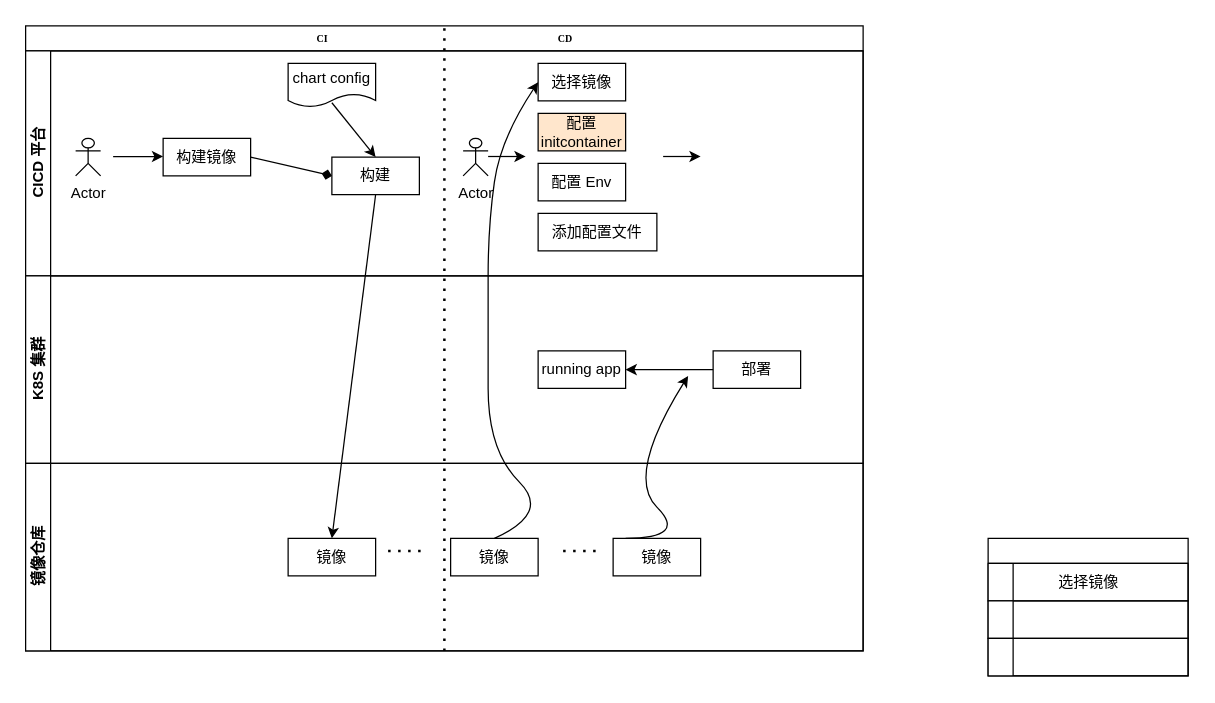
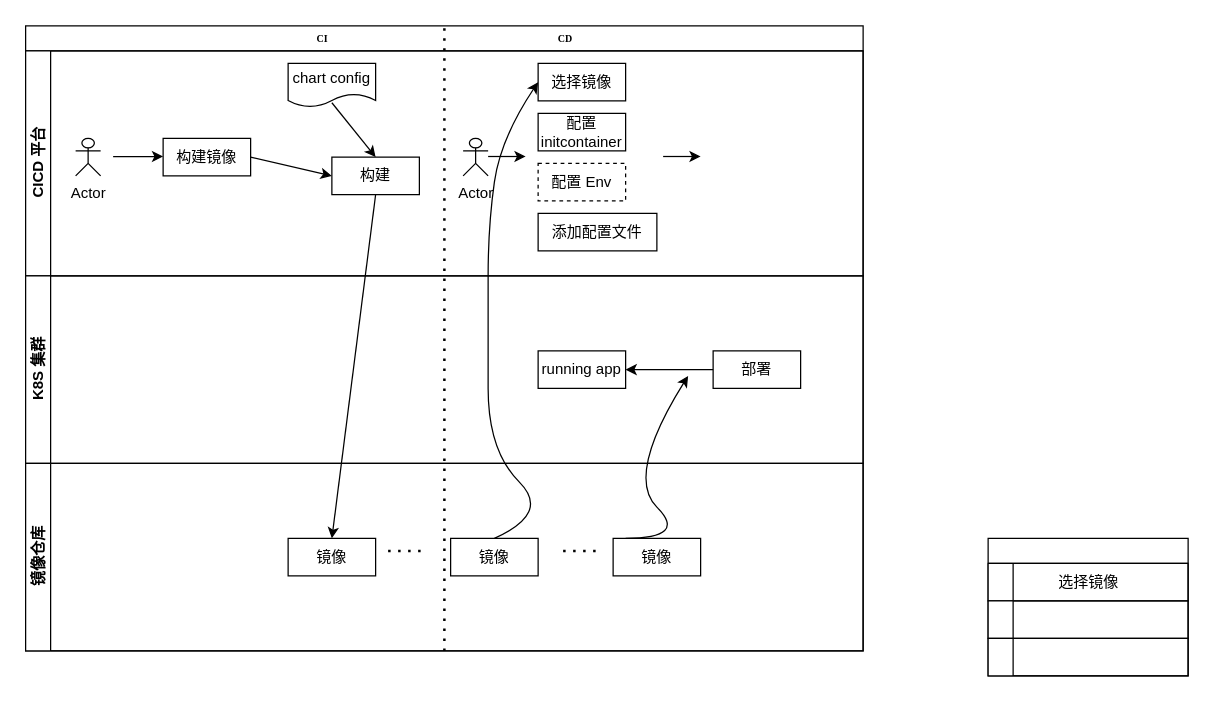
  <mxCell id="0" />
  <mxCell id="1" parent="0" />
  <mxCell id="2" value="CI&amp;nbsp; &amp;nbsp; &amp;nbsp; &amp;nbsp; &amp;nbsp; &amp;nbsp; &amp;nbsp; &amp;nbsp; &amp;nbsp; &amp;nbsp; &amp;nbsp; &amp;nbsp; &amp;nbsp; &amp;nbsp; &amp;nbsp; &amp;nbsp; &amp;nbsp; &amp;nbsp; &amp;nbsp; &amp;nbsp; &amp;nbsp; &amp;nbsp; &amp;nbsp; &amp;nbsp; &amp;nbsp; &amp;nbsp; &amp;nbsp; &amp;nbsp; &amp;nbsp; &amp;nbsp; &amp;nbsp; &amp;nbsp; &amp;nbsp; &amp;nbsp; &amp;nbsp; &amp;nbsp; &amp;nbsp; &amp;nbsp; &amp;nbsp; &amp;nbsp; &amp;nbsp; &amp;nbsp; &amp;nbsp; &amp;nbsp; &amp;nbsp; &amp;nbsp; CD" style="swimlane;html=1;childLayout=stackLayout;horizontal=1;startSize=20;horizontalStack=0;rounded=0;shadow=0;labelBackgroundColor=none;strokeWidth=1;fontFamily=Verdana;fontSize=8;align=center;" parent="1" vertex="1"><mxGeometry x="20" y="20" width="670" height="500" as="geometry" /></mxCell>
  <mxCell id="3" value="CICD 平台" style="swimlane;html=1;startSize=20;horizontal=0;" parent="2" vertex="1"><mxGeometry y="20" width="670" height="180" as="geometry" /></mxCell>
  <mxCell id="4" value="Actor" style="shape=umlActor;verticalLabelPosition=bottom;verticalAlign=top;html=1;outlineConnect=0;" parent="3" vertex="1"><mxGeometry x="40" y="70" width="20" height="30" as="geometry" /></mxCell>
  <mxCell id="5" value="构建镜像" style="rounded=0;whiteSpace=wrap;html=1;" parent="3" vertex="1"><mxGeometry x="110" y="70" width="70" height="30" as="geometry" /></mxCell>
  <mxCell id="6" value="" style="endArrow=classic;html=1;rounded=0;" parent="3" edge="1"><mxGeometry width="50" height="50" relative="1" as="geometry"><mxPoint x="70" y="84.5" as="sourcePoint" /><mxPoint x="110" y="84.5" as="targetPoint" /><Array as="points" /></mxGeometry></mxCell>
  <mxCell id="7" value="Actor" style="shape=umlActor;verticalLabelPosition=bottom;verticalAlign=top;html=1;outlineConnect=0;" parent="3" vertex="1"><mxGeometry x="350" y="70" width="20" height="30" as="geometry" /></mxCell>
  <mxCell id="8" value="chart config" style="shape=document;whiteSpace=wrap;html=1;boundedLbl=1;" parent="3" vertex="1"><mxGeometry x="210" y="10" width="70" height="35" as="geometry" /></mxCell>
  <mxCell id="9" value="构建" style="rounded=0;whiteSpace=wrap;html=1;" parent="3" vertex="1"><mxGeometry x="245" y="85" width="70" height="30" as="geometry" /></mxCell>
- <mxCell id="10" value="" style="endArrow=diamond;html=1;rounded=0;exitX=1;exitY=0.5;exitDx=0;exitDy=0;entryX=0;entryY=0.5;entryDx=0;entryDy=0;" parent="3" source="5" target="9" edge="1"><mxGeometry width="50" height="50" relative="1" as="geometry"><mxPoint x="210" y="130" as="sourcePoint" /><mxPoint x="250" y="130" as="targetPoint" /><Array as="points" /></mxGeometry></mxCell>
+ <mxCell id="10" value="" style="endArrow=classic;html=1;rounded=0;exitX=1;exitY=0.5;exitDx=0;exitDy=0;entryX=0;entryY=0.5;entryDx=0;entryDy=0;" parent="3" source="5" target="9" edge="1"><mxGeometry width="50" height="50" relative="1" as="geometry"><mxPoint x="210" y="130" as="sourcePoint" /><mxPoint x="250" y="130" as="targetPoint" /><Array as="points" /></mxGeometry></mxCell>
  <mxCell id="11" value="" style="endArrow=classic;html=1;rounded=0;exitX=0.5;exitY=0.9;exitDx=0;exitDy=0;exitPerimeter=0;entryX=0.5;entryY=0;entryDx=0;entryDy=0;" parent="3" source="8" target="9" edge="1"><mxGeometry width="50" height="50" relative="1" as="geometry"><mxPoint x="300" y="220" as="sourcePoint" /><mxPoint x="340" y="220" as="targetPoint" /><Array as="points" /></mxGeometry></mxCell>
  <mxCell id="12" value="选择镜像" style="rounded=0;whiteSpace=wrap;html=1;" parent="3" vertex="1"><mxGeometry x="410" y="10" width="70" height="30" as="geometry" /></mxCell>
- <mxCell id="13" value="配置initcontainer" style="rounded=0;whiteSpace=wrap;html=1;fillColor=#ffe6cc;" parent="3" vertex="1"><mxGeometry x="410" y="50" width="70" height="30" as="geometry" /></mxCell>
- <mxCell id="14" value="配置 Env" style="rounded=0;whiteSpace=wrap;html=1;" parent="3" vertex="1"><mxGeometry x="410" y="90" width="70" height="30" as="geometry" /></mxCell>
+ <mxCell id="13" value="配置initcontainer" style="rounded=0;whiteSpace=wrap;html=1;" parent="3" vertex="1"><mxGeometry x="410" y="50" width="70" height="30" as="geometry" /></mxCell>
+ <mxCell id="14" value="配置 Env" style="rounded=0;whiteSpace=wrap;html=1;dashed=1;" parent="3" vertex="1"><mxGeometry x="410" y="90" width="70" height="30" as="geometry" /></mxCell>
  <mxCell id="15" value="添加配置文件" style="rounded=0;whiteSpace=wrap;html=1;" vertex="1" parent="3"><mxGeometry x="410" y="130" width="95" height="30" as="geometry" /></mxCell>
  <mxCell id="16" value="" style="endArrow=classic;html=1;rounded=0;" edge="1" parent="3"><mxGeometry width="50" height="50" relative="1" as="geometry"><mxPoint x="370" y="84.5" as="sourcePoint" /><mxPoint x="400" y="84.5" as="targetPoint" /></mxGeometry></mxCell>
  <mxCell id="17" value="" style="endArrow=classic;html=1;rounded=0;" edge="1" parent="3"><mxGeometry width="50" height="50" relative="1" as="geometry"><mxPoint x="510" y="84.5" as="sourcePoint" /><mxPoint x="540" y="84.5" as="targetPoint" /></mxGeometry></mxCell>
  <mxCell id="18" value="K8S 集群" style="swimlane;html=1;startSize=20;horizontal=0;" parent="2" vertex="1"><mxGeometry y="200" width="670" height="150" as="geometry" /></mxCell>
  <mxCell id="19" value="" style="endArrow=classic;html=1;rounded=0;exitX=0.5;exitY=1;exitDx=0;exitDy=0;" parent="18" edge="1" source="9"><mxGeometry width="50" height="50" relative="1" as="geometry"><mxPoint x="244.5" y="-50" as="sourcePoint" /><mxPoint x="245" y="210" as="targetPoint" /></mxGeometry></mxCell>
  <mxCell id="20" value="部署" style="rounded=0;whiteSpace=wrap;html=1;" vertex="1" parent="18"><mxGeometry x="550" y="60" width="70" height="30" as="geometry" /></mxCell>
  <mxCell id="21" value="running app" style="rounded=0;whiteSpace=wrap;html=1;" vertex="1" parent="18"><mxGeometry x="410" y="60" width="70" height="30" as="geometry" /></mxCell>
  <mxCell id="22" value="" style="endArrow=classic;html=1;rounded=0;exitX=0;exitY=0.5;exitDx=0;exitDy=0;entryX=1;entryY=0.5;entryDx=0;entryDy=0;" edge="1" parent="18" source="20" target="21"><mxGeometry width="50" height="50" relative="1" as="geometry"><mxPoint x="430" y="280" as="sourcePoint" /><mxPoint x="480" y="230" as="targetPoint" /></mxGeometry></mxCell>
  <mxCell id="23" value="镜像仓库" style="swimlane;html=1;startSize=20;horizontal=0;" parent="2" vertex="1"><mxGeometry y="350" width="670" height="150" as="geometry" /></mxCell>
  <mxCell id="24" value="镜像" style="rounded=0;whiteSpace=wrap;html=1;" parent="23" vertex="1"><mxGeometry x="210" y="60" width="70" height="30" as="geometry" /></mxCell>
  <mxCell id="25" value="镜像" style="rounded=0;whiteSpace=wrap;html=1;" vertex="1" parent="23"><mxGeometry x="340" y="60" width="70" height="30" as="geometry" /></mxCell>
  <mxCell id="26" value="镜像" style="rounded=0;whiteSpace=wrap;html=1;" vertex="1" parent="23"><mxGeometry x="470" y="60" width="70" height="30" as="geometry" /></mxCell>
  <mxCell id="27" value="" style="curved=1;endArrow=classic;html=1;" edge="1" parent="23"><mxGeometry width="50" height="50" relative="1" as="geometry"><mxPoint x="480" y="60" as="sourcePoint" /><mxPoint x="530" y="-70" as="targetPoint" /><Array as="points"><mxPoint x="530" y="60" /><mxPoint x="480" y="10" /></Array></mxGeometry></mxCell>
  <mxCell id="28" value="" style="curved=1;endArrow=classic;html=1;exitX=0.5;exitY=0;exitDx=0;exitDy=0;entryX=0;entryY=0.5;entryDx=0;entryDy=0;" edge="1" parent="2" source="25" target="12"><mxGeometry width="50" height="50" relative="1" as="geometry"><mxPoint x="370" y="390" as="sourcePoint" /><mxPoint x="400" y="40" as="targetPoint" /><Array as="points"><mxPoint x="420" y="390" /><mxPoint x="370" y="340" /><mxPoint x="370" y="240" /><mxPoint x="370" y="160" /><mxPoint x="380" y="90" /></Array></mxGeometry></mxCell>
  <mxCell id="29" value="" style="endArrow=none;dashed=1;html=1;dashPattern=1 3;strokeWidth=2;entryX=0.5;entryY=0;entryDx=0;entryDy=0;exitX=0.5;exitY=1;exitDx=0;exitDy=0;" edge="1" parent="2" source="23" target="2"><mxGeometry width="50" height="50" relative="1" as="geometry"><mxPoint x="430" y="380" as="sourcePoint" /><mxPoint x="480" y="330" as="targetPoint" /></mxGeometry></mxCell>
  <mxCell id="30" value="" style="swimlane;childLayout=stackLayout;resizeParent=1;resizeParentMax=0;horizontal=1;startSize=20;horizontalStack=0;html=1;" parent="1" vertex="1"><mxGeometry x="790" y="430" width="160" height="110" as="geometry" /></mxCell>
  <mxCell id="31" value="" style="swimlane;startSize=20;horizontal=0;html=1;" parent="30" vertex="1"><mxGeometry y="20" width="160" height="30" as="geometry" /></mxCell>
  <mxCell id="32" value="选择镜像" style="text;html=1;align=center;verticalAlign=middle;resizable=0;points=[];autosize=1;strokeColor=none;fillColor=none;" parent="31" vertex="1"><mxGeometry x="45" width="70" height="30" as="geometry" /></mxCell>
  <mxCell id="33" value="" style="swimlane;startSize=20;horizontal=0;html=1;" parent="30" vertex="1"><mxGeometry y="50" width="160" height="30" as="geometry" /></mxCell>
  <mxCell id="34" value="" style="swimlane;startSize=20;horizontal=0;html=1;" parent="30" vertex="1"><mxGeometry y="80" width="160" height="30" as="geometry" /></mxCell>
  <mxCell id="35" value="" style="endArrow=none;dashed=1;html=1;dashPattern=1 3;strokeWidth=2;rounded=0;" edge="1" parent="1"><mxGeometry width="50" height="50" relative="1" as="geometry"><mxPoint x="310" y="440" as="sourcePoint" /><mxPoint x="340" y="440" as="targetPoint" /></mxGeometry></mxCell>
  <mxCell id="36" value="" style="endArrow=none;dashed=1;html=1;dashPattern=1 3;strokeWidth=2;rounded=0;" edge="1" parent="1"><mxGeometry width="50" height="50" relative="1" as="geometry"><mxPoint x="450" y="440" as="sourcePoint" /><mxPoint x="480" y="440" as="targetPoint" /></mxGeometry></mxCell>
